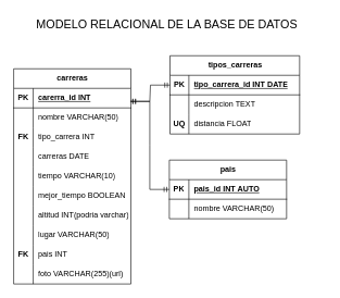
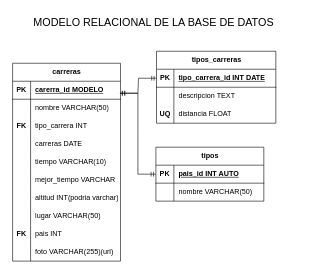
  <mxCell id="0" />
  <mxCell id="1" parent="0" />
  <mxCell id="2" value="carreras" style="shape=table;startSize=30;container=1;collapsible=1;childLayout=tableLayout;fixedRows=1;rowLines=0;fontStyle=1;align=center;resizeLast=1;html=1;" vertex="1" parent="1"><mxGeometry x="20" y="105" width="180" height="330" as="geometry" /></mxCell>
  <mxCell id="3" value="" style="shape=tableRow;horizontal=0;startSize=0;swimlaneHead=0;swimlaneBody=0;fillColor=none;collapsible=0;dropTarget=0;points=[[0,0.5],[1,0.5]];portConstraint=eastwest;top=0;left=0;right=0;bottom=1;" vertex="1" parent="2"><mxGeometry y="30" width="180" height="30" as="geometry" /></mxCell>
  <mxCell id="4" value="PK" style="shape=partialRectangle;connectable=0;fillColor=none;top=0;left=0;bottom=0;right=0;fontStyle=1;overflow=hidden;whiteSpace=wrap;html=1;" vertex="1" parent="3"><mxGeometry width="30" height="30" as="geometry"><mxRectangle width="30" height="30" as="alternateBounds" /></mxGeometry></mxCell>
- <mxCell id="5" value="carerra_id INT" style="shape=partialRectangle;connectable=0;fillColor=none;top=0;left=0;bottom=0;right=0;align=left;spacingLeft=6;fontStyle=5;overflow=hidden;whiteSpace=wrap;html=1;" vertex="1" parent="3"><mxGeometry x="30" width="150" height="30" as="geometry"><mxRectangle width="150" height="30" as="alternateBounds" /></mxGeometry></mxCell>
+ <mxCell id="5" value="carerra_id MODELO" style="shape=partialRectangle;connectable=0;fillColor=none;top=0;left=0;bottom=0;right=0;align=left;spacingLeft=6;fontStyle=5;overflow=hidden;whiteSpace=wrap;html=1;" vertex="1" parent="3"><mxGeometry x="30" width="150" height="30" as="geometry"><mxRectangle width="150" height="30" as="alternateBounds" /></mxGeometry></mxCell>
  <mxCell id="6" value="" style="shape=tableRow;horizontal=0;startSize=0;swimlaneHead=0;swimlaneBody=0;fillColor=none;collapsible=0;dropTarget=0;points=[[0,0.5],[1,0.5]];portConstraint=eastwest;top=0;left=0;right=0;bottom=0;" vertex="1" parent="2"><mxGeometry y="60" width="180" height="30" as="geometry" /></mxCell>
  <mxCell id="7" value="" style="shape=partialRectangle;connectable=0;fillColor=none;top=0;left=0;bottom=0;right=0;editable=1;overflow=hidden;whiteSpace=wrap;html=1;" vertex="1" parent="6"><mxGeometry width="30" height="30" as="geometry"><mxRectangle width="30" height="30" as="alternateBounds" /></mxGeometry></mxCell>
  <mxCell id="8" value="nombre VARCHAR(50)" style="shape=partialRectangle;connectable=0;fillColor=none;top=0;left=0;bottom=0;right=0;align=left;spacingLeft=6;overflow=hidden;whiteSpace=wrap;html=1;" vertex="1" parent="6"><mxGeometry x="30" width="150" height="30" as="geometry"><mxRectangle width="150" height="30" as="alternateBounds" /></mxGeometry></mxCell>
  <mxCell id="9" value="" style="shape=tableRow;horizontal=0;startSize=0;swimlaneHead=0;swimlaneBody=0;fillColor=none;collapsible=0;dropTarget=0;points=[[0,0.5],[1,0.5]];portConstraint=eastwest;top=0;left=0;right=0;bottom=0;" vertex="1" parent="2"><mxGeometry y="90" width="180" height="30" as="geometry" /></mxCell>
  <mxCell id="10" value="&lt;b&gt;FK&lt;/b&gt;" style="shape=partialRectangle;connectable=0;fillColor=none;top=0;left=0;bottom=0;right=0;editable=1;overflow=hidden;whiteSpace=wrap;html=1;" vertex="1" parent="9"><mxGeometry width="30" height="30" as="geometry"><mxRectangle width="30" height="30" as="alternateBounds" /></mxGeometry></mxCell>
  <mxCell id="11" value="tipo_carrera INT" style="shape=partialRectangle;connectable=0;fillColor=none;top=0;left=0;bottom=0;right=0;align=left;spacingLeft=6;overflow=hidden;whiteSpace=wrap;html=1;" vertex="1" parent="9"><mxGeometry x="30" width="150" height="30" as="geometry"><mxRectangle width="150" height="30" as="alternateBounds" /></mxGeometry></mxCell>
  <mxCell id="12" value="" style="shape=tableRow;horizontal=0;startSize=0;swimlaneHead=0;swimlaneBody=0;fillColor=none;collapsible=0;dropTarget=0;points=[[0,0.5],[1,0.5]];portConstraint=eastwest;top=0;left=0;right=0;bottom=0;" vertex="1" parent="2"><mxGeometry y="120" width="180" height="30" as="geometry" /></mxCell>
  <mxCell id="13" value="" style="shape=partialRectangle;connectable=0;fillColor=none;top=0;left=0;bottom=0;right=0;editable=1;overflow=hidden;whiteSpace=wrap;html=1;" vertex="1" parent="12"><mxGeometry width="30" height="30" as="geometry"><mxRectangle width="30" height="30" as="alternateBounds" /></mxGeometry></mxCell>
  <mxCell id="14" value="carreras DATE" style="shape=partialRectangle;connectable=0;fillColor=none;top=0;left=0;bottom=0;right=0;align=left;spacingLeft=6;overflow=hidden;whiteSpace=wrap;html=1;" vertex="1" parent="12"><mxGeometry x="30" width="150" height="30" as="geometry"><mxRectangle width="150" height="30" as="alternateBounds" /></mxGeometry></mxCell>
  <mxCell id="15" value="" style="shape=tableRow;horizontal=0;startSize=0;swimlaneHead=0;swimlaneBody=0;fillColor=none;collapsible=0;dropTarget=0;points=[[0,0.5],[1,0.5]];portConstraint=eastwest;top=0;left=0;right=0;bottom=0;" vertex="1" parent="2"><mxGeometry y="150" width="180" height="30" as="geometry" /></mxCell>
  <mxCell id="16" value="" style="shape=partialRectangle;connectable=0;fillColor=none;top=0;left=0;bottom=0;right=0;editable=1;overflow=hidden;whiteSpace=wrap;html=1;" vertex="1" parent="15"><mxGeometry width="30" height="30" as="geometry"><mxRectangle width="30" height="30" as="alternateBounds" /></mxGeometry></mxCell>
  <mxCell id="17" value="tiempo VARCHAR(10)" style="shape=partialRectangle;connectable=0;fillColor=none;top=0;left=0;bottom=0;right=0;align=left;spacingLeft=6;overflow=hidden;whiteSpace=wrap;html=1;" vertex="1" parent="15"><mxGeometry x="30" width="150" height="30" as="geometry"><mxRectangle width="150" height="30" as="alternateBounds" /></mxGeometry></mxCell>
  <mxCell id="18" value="" style="shape=tableRow;horizontal=0;startSize=0;swimlaneHead=0;swimlaneBody=0;fillColor=none;collapsible=0;dropTarget=0;points=[[0,0.5],[1,0.5]];portConstraint=eastwest;top=0;left=0;right=0;bottom=0;" vertex="1" parent="2"><mxGeometry y="180" width="180" height="30" as="geometry" /></mxCell>
  <mxCell id="19" value="" style="shape=partialRectangle;connectable=0;fillColor=none;top=0;left=0;bottom=0;right=0;editable=1;overflow=hidden;whiteSpace=wrap;html=1;" vertex="1" parent="18"><mxGeometry width="30" height="30" as="geometry"><mxRectangle width="30" height="30" as="alternateBounds" /></mxGeometry></mxCell>
- <mxCell id="20" value="mejor_tiempo BOOLEAN" style="shape=partialRectangle;connectable=0;fillColor=none;top=0;left=0;bottom=0;right=0;align=left;spacingLeft=6;overflow=hidden;whiteSpace=wrap;html=1;" vertex="1" parent="18"><mxGeometry x="30" width="150" height="30" as="geometry"><mxRectangle width="150" height="30" as="alternateBounds" /></mxGeometry></mxCell>
+ <mxCell id="20" value="mejor_tiempo VARCHAR" style="shape=partialRectangle;connectable=0;fillColor=none;top=0;left=0;bottom=0;right=0;align=left;spacingLeft=6;overflow=hidden;whiteSpace=wrap;html=1;" vertex="1" parent="18"><mxGeometry x="30" width="150" height="30" as="geometry"><mxRectangle width="150" height="30" as="alternateBounds" /></mxGeometry></mxCell>
  <mxCell id="21" value="" style="shape=tableRow;horizontal=0;startSize=0;swimlaneHead=0;swimlaneBody=0;fillColor=none;collapsible=0;dropTarget=0;points=[[0,0.5],[1,0.5]];portConstraint=eastwest;top=0;left=0;right=0;bottom=0;" vertex="1" parent="2"><mxGeometry y="210" width="180" height="30" as="geometry" /></mxCell>
  <mxCell id="22" value="" style="shape=partialRectangle;connectable=0;fillColor=none;top=0;left=0;bottom=0;right=0;editable=1;overflow=hidden;whiteSpace=wrap;html=1;" vertex="1" parent="21"><mxGeometry width="30" height="30" as="geometry"><mxRectangle width="30" height="30" as="alternateBounds" /></mxGeometry></mxCell>
  <mxCell id="23" value="altitud INT(podria varchar)" style="shape=partialRectangle;connectable=0;fillColor=none;top=0;left=0;bottom=0;right=0;align=left;spacingLeft=6;overflow=hidden;whiteSpace=wrap;html=1;" vertex="1" parent="21"><mxGeometry x="30" width="150" height="30" as="geometry"><mxRectangle width="150" height="30" as="alternateBounds" /></mxGeometry></mxCell>
  <mxCell id="24" value="" style="shape=tableRow;horizontal=0;startSize=0;swimlaneHead=0;swimlaneBody=0;fillColor=none;collapsible=0;dropTarget=0;points=[[0,0.5],[1,0.5]];portConstraint=eastwest;top=0;left=0;right=0;bottom=0;" vertex="1" parent="2"><mxGeometry y="240" width="180" height="30" as="geometry" /></mxCell>
  <mxCell id="25" value="" style="shape=partialRectangle;connectable=0;fillColor=none;top=0;left=0;bottom=0;right=0;editable=1;overflow=hidden;whiteSpace=wrap;html=1;" vertex="1" parent="24"><mxGeometry width="30" height="30" as="geometry"><mxRectangle width="30" height="30" as="alternateBounds" /></mxGeometry></mxCell>
  <mxCell id="26" value="lugar VARCHAR(50)" style="shape=partialRectangle;connectable=0;fillColor=none;top=0;left=0;bottom=0;right=0;align=left;spacingLeft=6;overflow=hidden;whiteSpace=wrap;html=1;" vertex="1" parent="24"><mxGeometry x="30" width="150" height="30" as="geometry"><mxRectangle width="150" height="30" as="alternateBounds" /></mxGeometry></mxCell>
  <mxCell id="27" value="" style="shape=tableRow;horizontal=0;startSize=0;swimlaneHead=0;swimlaneBody=0;fillColor=none;collapsible=0;dropTarget=0;points=[[0,0.5],[1,0.5]];portConstraint=eastwest;top=0;left=0;right=0;bottom=0;" vertex="1" parent="2"><mxGeometry y="270" width="180" height="30" as="geometry" /></mxCell>
  <mxCell id="28" value="&lt;b&gt;FK&lt;/b&gt;" style="shape=partialRectangle;connectable=0;fillColor=none;top=0;left=0;bottom=0;right=0;editable=1;overflow=hidden;whiteSpace=wrap;html=1;" vertex="1" parent="27"><mxGeometry width="30" height="30" as="geometry"><mxRectangle width="30" height="30" as="alternateBounds" /></mxGeometry></mxCell>
  <mxCell id="29" value="pais INT&amp;nbsp;" style="shape=partialRectangle;connectable=0;fillColor=none;top=0;left=0;bottom=0;right=0;align=left;spacingLeft=6;overflow=hidden;whiteSpace=wrap;html=1;" vertex="1" parent="27"><mxGeometry x="30" width="150" height="30" as="geometry"><mxRectangle width="150" height="30" as="alternateBounds" /></mxGeometry></mxCell>
  <mxCell id="30" value="" style="shape=tableRow;horizontal=0;startSize=0;swimlaneHead=0;swimlaneBody=0;fillColor=none;collapsible=0;dropTarget=0;points=[[0,0.5],[1,0.5]];portConstraint=eastwest;top=0;left=0;right=0;bottom=0;" vertex="1" parent="2"><mxGeometry y="300" width="180" height="30" as="geometry" /></mxCell>
  <mxCell id="31" value="" style="shape=partialRectangle;connectable=0;fillColor=none;top=0;left=0;bottom=0;right=0;editable=1;overflow=hidden;whiteSpace=wrap;html=1;" vertex="1" parent="30"><mxGeometry width="30" height="30" as="geometry"><mxRectangle width="30" height="30" as="alternateBounds" /></mxGeometry></mxCell>
  <mxCell id="32" value="foto VARCHAR(255)(url)" style="shape=partialRectangle;connectable=0;fillColor=none;top=0;left=0;bottom=0;right=0;align=left;spacingLeft=6;overflow=hidden;whiteSpace=wrap;html=1;" vertex="1" parent="30"><mxGeometry x="30" width="150" height="30" as="geometry"><mxRectangle width="150" height="30" as="alternateBounds" /></mxGeometry></mxCell>
  <mxCell id="33" value="tipos_carreras" style="shape=table;startSize=30;container=1;collapsible=1;childLayout=tableLayout;fixedRows=1;rowLines=0;fontStyle=1;align=center;resizeLast=1;html=1;" vertex="1" parent="1"><mxGeometry x="260" y="85" width="199" height="120" as="geometry" /></mxCell>
  <mxCell id="34" value="" style="shape=tableRow;horizontal=0;startSize=0;swimlaneHead=0;swimlaneBody=0;fillColor=none;collapsible=0;dropTarget=0;points=[[0,0.5],[1,0.5]];portConstraint=eastwest;top=0;left=0;right=0;bottom=1;" vertex="1" parent="33"><mxGeometry y="30" width="199" height="30" as="geometry" /></mxCell>
  <mxCell id="35" value="PK" style="shape=partialRectangle;connectable=0;fillColor=none;top=0;left=0;bottom=0;right=0;fontStyle=1;overflow=hidden;whiteSpace=wrap;html=1;" vertex="1" parent="34"><mxGeometry width="29" height="30" as="geometry"><mxRectangle width="29" height="30" as="alternateBounds" /></mxGeometry></mxCell>
  <mxCell id="36" value="tipo_carrera_id INT DATE" style="shape=partialRectangle;connectable=0;fillColor=none;top=0;left=0;bottom=0;right=0;align=left;spacingLeft=6;fontStyle=5;overflow=hidden;whiteSpace=wrap;html=1;" vertex="1" parent="34"><mxGeometry x="29" width="170" height="30" as="geometry"><mxRectangle width="170" height="30" as="alternateBounds" /></mxGeometry></mxCell>
  <mxCell id="37" value="" style="shape=tableRow;horizontal=0;startSize=0;swimlaneHead=0;swimlaneBody=0;fillColor=none;collapsible=0;dropTarget=0;points=[[0,0.5],[1,0.5]];portConstraint=eastwest;top=0;left=0;right=0;bottom=0;" vertex="1" parent="33"><mxGeometry y="60" width="199" height="30" as="geometry" /></mxCell>
  <mxCell id="38" value="" style="shape=partialRectangle;connectable=0;fillColor=none;top=0;left=0;bottom=0;right=0;editable=1;overflow=hidden;whiteSpace=wrap;html=1;" vertex="1" parent="37"><mxGeometry width="29" height="30" as="geometry"><mxRectangle width="29" height="30" as="alternateBounds" /></mxGeometry></mxCell>
  <mxCell id="39" value="descripcion TEXT" style="shape=partialRectangle;connectable=0;fillColor=none;top=0;left=0;bottom=0;right=0;align=left;spacingLeft=6;overflow=hidden;whiteSpace=wrap;html=1;" vertex="1" parent="37"><mxGeometry x="29" width="170" height="30" as="geometry"><mxRectangle width="170" height="30" as="alternateBounds" /></mxGeometry></mxCell>
  <mxCell id="40" value="" style="shape=tableRow;horizontal=0;startSize=0;swimlaneHead=0;swimlaneBody=0;fillColor=none;collapsible=0;dropTarget=0;points=[[0,0.5],[1,0.5]];portConstraint=eastwest;top=0;left=0;right=0;bottom=0;" vertex="1" parent="33"><mxGeometry y="90" width="199" height="30" as="geometry" /></mxCell>
  <mxCell id="41" value="&lt;b&gt;UQ&lt;/b&gt;" style="shape=partialRectangle;connectable=0;fillColor=none;top=0;left=0;bottom=0;right=0;editable=1;overflow=hidden;whiteSpace=wrap;html=1;" vertex="1" parent="40"><mxGeometry width="29" height="30" as="geometry"><mxRectangle width="29" height="30" as="alternateBounds" /></mxGeometry></mxCell>
  <mxCell id="42" value="distancia FLOAT" style="shape=partialRectangle;connectable=0;fillColor=none;top=0;left=0;bottom=0;right=0;align=left;spacingLeft=6;overflow=hidden;whiteSpace=wrap;html=1;" vertex="1" parent="40"><mxGeometry x="29" width="170" height="30" as="geometry"><mxRectangle width="170" height="30" as="alternateBounds" /></mxGeometry></mxCell>
- <mxCell id="43" value="pais" style="shape=table;startSize=30;container=1;collapsible=1;childLayout=tableLayout;fixedRows=1;rowLines=0;fontStyle=1;align=center;resizeLast=1;html=1;" vertex="1" parent="1"><mxGeometry x="259" y="245" width="180" height="90" as="geometry" /></mxCell>
+ <mxCell id="43" value="tipos" style="shape=table;startSize=30;container=1;collapsible=1;childLayout=tableLayout;fixedRows=1;rowLines=0;fontStyle=1;align=center;resizeLast=1;html=1;" vertex="1" parent="1"><mxGeometry x="259" y="245" width="180" height="90" as="geometry" /></mxCell>
  <mxCell id="44" value="" style="shape=tableRow;horizontal=0;startSize=0;swimlaneHead=0;swimlaneBody=0;fillColor=none;collapsible=0;dropTarget=0;points=[[0,0.5],[1,0.5]];portConstraint=eastwest;top=0;left=0;right=0;bottom=1;" vertex="1" parent="43"><mxGeometry y="30" width="180" height="30" as="geometry" /></mxCell>
  <mxCell id="45" value="PK" style="shape=partialRectangle;connectable=0;fillColor=none;top=0;left=0;bottom=0;right=0;fontStyle=1;overflow=hidden;whiteSpace=wrap;html=1;" vertex="1" parent="44"><mxGeometry width="30" height="30" as="geometry"><mxRectangle width="30" height="30" as="alternateBounds" /></mxGeometry></mxCell>
  <mxCell id="46" value="pais_id INT AUTO" style="shape=partialRectangle;connectable=0;fillColor=none;top=0;left=0;bottom=0;right=0;align=left;spacingLeft=6;fontStyle=5;overflow=hidden;whiteSpace=wrap;html=1;" vertex="1" parent="44"><mxGeometry x="30" width="150" height="30" as="geometry"><mxRectangle width="150" height="30" as="alternateBounds" /></mxGeometry></mxCell>
  <mxCell id="47" value="" style="shape=tableRow;horizontal=0;startSize=0;swimlaneHead=0;swimlaneBody=0;fillColor=none;collapsible=0;dropTarget=0;points=[[0,0.5],[1,0.5]];portConstraint=eastwest;top=0;left=0;right=0;bottom=0;" vertex="1" parent="43"><mxGeometry y="60" width="180" height="30" as="geometry" /></mxCell>
  <mxCell id="48" value="" style="shape=partialRectangle;connectable=0;fillColor=none;top=0;left=0;bottom=0;right=0;editable=1;overflow=hidden;whiteSpace=wrap;html=1;" vertex="1" parent="47"><mxGeometry width="30" height="30" as="geometry"><mxRectangle width="30" height="30" as="alternateBounds" /></mxGeometry></mxCell>
  <mxCell id="49" value="nombre VARCHAR(50)" style="shape=partialRectangle;connectable=0;fillColor=none;top=0;left=0;bottom=0;right=0;align=left;spacingLeft=6;overflow=hidden;whiteSpace=wrap;html=1;" vertex="1" parent="47"><mxGeometry x="30" width="150" height="30" as="geometry"><mxRectangle width="150" height="30" as="alternateBounds" /></mxGeometry></mxCell>
  <mxCell id="50" value="" style="edgeStyle=entityRelationEdgeStyle;fontSize=12;html=1;endArrow=ERmandOne;startArrow=ERmandOne;rounded=0;entryX=0;entryY=0.5;entryDx=0;entryDy=0;" edge="1" parent="1" target="34"><mxGeometry width="100" height="100" relative="1" as="geometry"><mxPoint x="199" y="155" as="sourcePoint" /><mxPoint x="259" y="135" as="targetPoint" /><Array as="points"><mxPoint x="139" y="245" /><mxPoint x="179" y="235" /><mxPoint x="189" y="165" /><mxPoint x="189" y="155" /><mxPoint x="189" y="185" /><mxPoint x="139" y="245" /></Array></mxGeometry></mxCell>
  <mxCell id="51" value="" style="edgeStyle=entityRelationEdgeStyle;fontSize=12;html=1;endArrow=ERmandOne;startArrow=ERmandOne;rounded=0;entryX=0;entryY=0.5;entryDx=0;entryDy=0;" edge="1" parent="1" target="44"><mxGeometry width="100" height="100" relative="1" as="geometry"><mxPoint x="199" y="155" as="sourcePoint" /><mxPoint x="439" y="146.68" as="targetPoint" /></mxGeometry></mxCell>
  <mxCell id="52" value="&lt;font style=&quot;font-size: 18px;&quot;&gt;MODELO RELACIONAL DE LA BASE DE DATOS&lt;/font&gt;" style="text;strokeColor=none;fillColor=none;spacingLeft=4;spacingRight=4;overflow=hidden;rotatable=0;points=[[0,0.5],[1,0.5]];portConstraint=eastwest;fontSize=12;whiteSpace=wrap;html=1;" vertex="1" parent="1"><mxGeometry x="49" y="20" width="450" height="50" as="geometry" /></mxCell>
